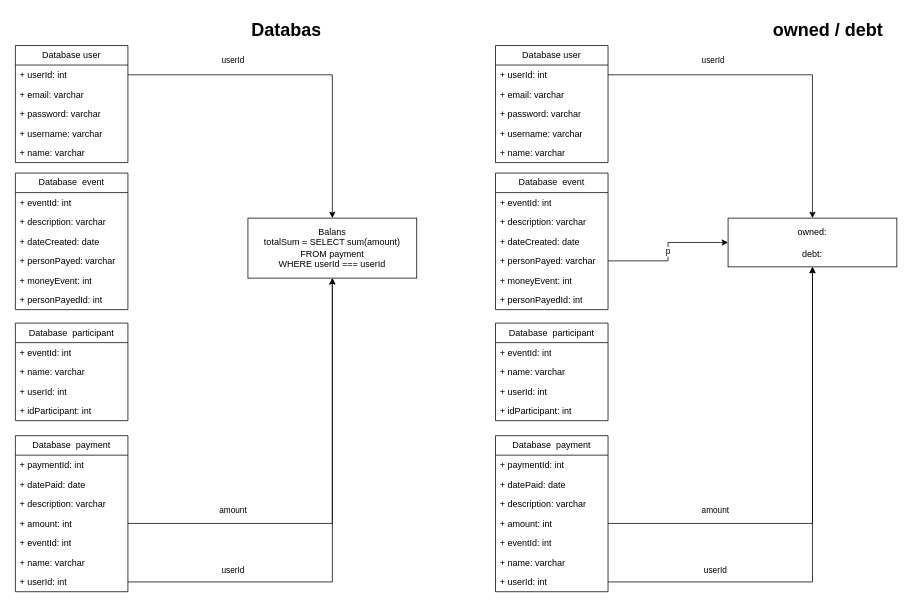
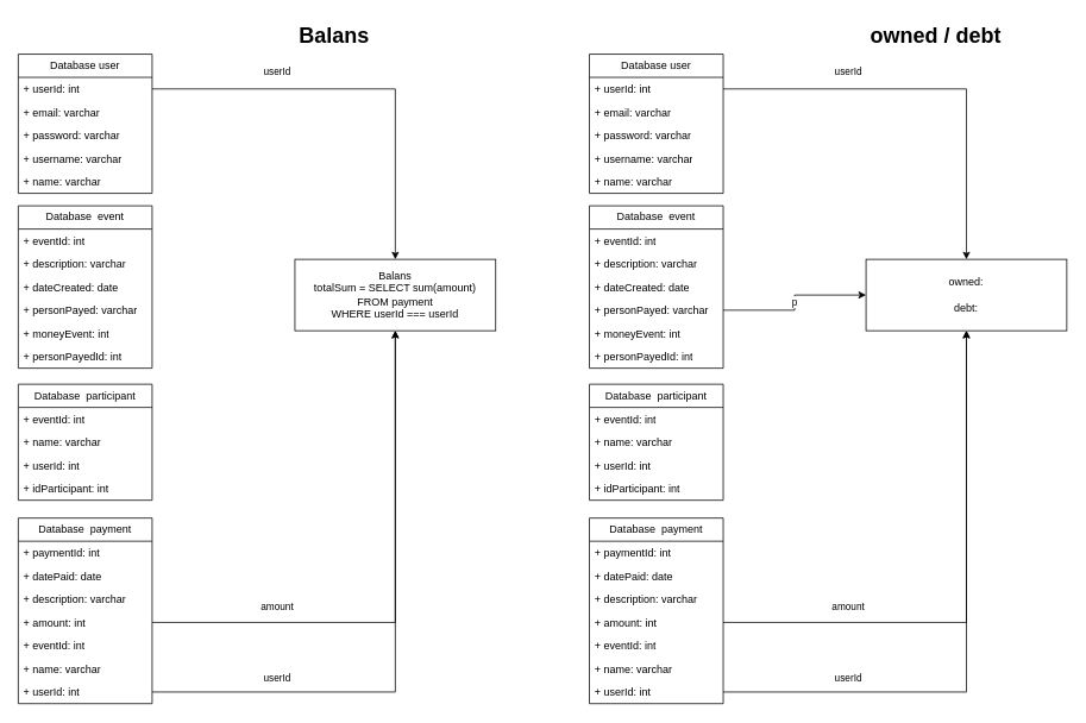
  <mxCell id="0" />
  <mxCell id="1" parent="0" />
- <mxCell id="2" value="&lt;h1&gt;Database&lt;/h1&gt;" style="text;html=1;strokeColor=none;fillColor=none;spacing=5;spacingTop=-20;whiteSpace=wrap;overflow=hidden;rounded=0;" vertex="1" parent="1"><mxGeometry x="330" y="20" width="100" height="40" as="geometry" /></mxCell>
+ <mxCell id="2" value="&lt;h1&gt;Balans&lt;/h1&gt;" style="text;html=1;strokeColor=none;fillColor=none;spacing=5;spacingTop=-20;whiteSpace=wrap;overflow=hidden;rounded=0;" vertex="1" parent="1"><mxGeometry x="330" y="20" width="100" height="40" as="geometry" /></mxCell>
  <mxCell id="3" value="Database user" style="swimlane;fontStyle=0;childLayout=stackLayout;horizontal=1;startSize=26;fillColor=none;horizontalStack=0;resizeParent=1;resizeParentMax=0;resizeLast=0;collapsible=1;marginBottom=0;whiteSpace=wrap;html=1;" vertex="1" parent="1"><mxGeometry x="20" y="60" width="150" height="156" as="geometry" /></mxCell>
  <mxCell id="4" value="+ userId: int&lt;br&gt;" style="text;strokeColor=none;fillColor=none;align=left;verticalAlign=top;spacingLeft=4;spacingRight=4;overflow=hidden;rotatable=0;points=[[0,0.5],[1,0.5]];portConstraint=eastwest;whiteSpace=wrap;html=1;" vertex="1" parent="3"><mxGeometry y="26" width="150" height="26" as="geometry" /></mxCell>
  <mxCell id="5" value="+ email: varchar" style="text;strokeColor=none;fillColor=none;align=left;verticalAlign=top;spacingLeft=4;spacingRight=4;overflow=hidden;rotatable=0;points=[[0,0.5],[1,0.5]];portConstraint=eastwest;whiteSpace=wrap;html=1;" vertex="1" parent="3"><mxGeometry y="52" width="150" height="26" as="geometry" /></mxCell>
  <mxCell id="6" value="+ password: varchar" style="text;strokeColor=none;fillColor=none;align=left;verticalAlign=top;spacingLeft=4;spacingRight=4;overflow=hidden;rotatable=0;points=[[0,0.5],[1,0.5]];portConstraint=eastwest;whiteSpace=wrap;html=1;" vertex="1" parent="3"><mxGeometry y="78" width="150" height="26" as="geometry" /></mxCell>
  <mxCell id="7" value="+ username: varchar" style="text;strokeColor=none;fillColor=none;align=left;verticalAlign=top;spacingLeft=4;spacingRight=4;overflow=hidden;rotatable=0;points=[[0,0.5],[1,0.5]];portConstraint=eastwest;whiteSpace=wrap;html=1;" vertex="1" parent="3"><mxGeometry y="104" width="150" height="26" as="geometry" /></mxCell>
  <mxCell id="8" value="+ name: varchar" style="text;strokeColor=none;fillColor=none;align=left;verticalAlign=top;spacingLeft=4;spacingRight=4;overflow=hidden;rotatable=0;points=[[0,0.5],[1,0.5]];portConstraint=eastwest;whiteSpace=wrap;html=1;" vertex="1" parent="3"><mxGeometry y="130" width="150" height="26" as="geometry" /></mxCell>
  <mxCell id="9" value="Database&amp;nbsp; event" style="swimlane;fontStyle=0;childLayout=stackLayout;horizontal=1;startSize=26;fillColor=none;horizontalStack=0;resizeParent=1;resizeParentMax=0;resizeLast=0;collapsible=1;marginBottom=0;whiteSpace=wrap;html=1;" vertex="1" parent="1"><mxGeometry x="20" y="230" width="150" height="182" as="geometry" /></mxCell>
  <mxCell id="10" value="+ eventId: int" style="text;strokeColor=none;fillColor=none;align=left;verticalAlign=top;spacingLeft=4;spacingRight=4;overflow=hidden;rotatable=0;points=[[0,0.5],[1,0.5]];portConstraint=eastwest;whiteSpace=wrap;html=1;" vertex="1" parent="9"><mxGeometry y="26" width="150" height="26" as="geometry" /></mxCell>
  <mxCell id="11" value="+ description: varchar" style="text;strokeColor=none;fillColor=none;align=left;verticalAlign=top;spacingLeft=4;spacingRight=4;overflow=hidden;rotatable=0;points=[[0,0.5],[1,0.5]];portConstraint=eastwest;whiteSpace=wrap;html=1;" vertex="1" parent="9"><mxGeometry y="52" width="150" height="26" as="geometry" /></mxCell>
  <mxCell id="12" value="+ dateCreated: date" style="text;strokeColor=none;fillColor=none;align=left;verticalAlign=top;spacingLeft=4;spacingRight=4;overflow=hidden;rotatable=0;points=[[0,0.5],[1,0.5]];portConstraint=eastwest;whiteSpace=wrap;html=1;" vertex="1" parent="9"><mxGeometry y="78" width="150" height="26" as="geometry" /></mxCell>
  <mxCell id="13" value="+ personPayed: varchar" style="text;strokeColor=none;fillColor=none;align=left;verticalAlign=top;spacingLeft=4;spacingRight=4;overflow=hidden;rotatable=0;points=[[0,0.5],[1,0.5]];portConstraint=eastwest;whiteSpace=wrap;html=1;" vertex="1" parent="9"><mxGeometry y="104" width="150" height="26" as="geometry" /></mxCell>
  <mxCell id="14" value="+ moneyEvent: int" style="text;strokeColor=none;fillColor=none;align=left;verticalAlign=top;spacingLeft=4;spacingRight=4;overflow=hidden;rotatable=0;points=[[0,0.5],[1,0.5]];portConstraint=eastwest;whiteSpace=wrap;html=1;" vertex="1" parent="9"><mxGeometry y="130" width="150" height="26" as="geometry" /></mxCell>
  <mxCell id="15" value="+ personPayedId: int" style="text;strokeColor=none;fillColor=none;align=left;verticalAlign=top;spacingLeft=4;spacingRight=4;overflow=hidden;rotatable=0;points=[[0,0.5],[1,0.5]];portConstraint=eastwest;whiteSpace=wrap;html=1;" vertex="1" parent="9"><mxGeometry y="156" width="150" height="26" as="geometry" /></mxCell>
  <mxCell id="16" value="Database&amp;nbsp; participant" style="swimlane;fontStyle=0;childLayout=stackLayout;horizontal=1;startSize=26;fillColor=none;horizontalStack=0;resizeParent=1;resizeParentMax=0;resizeLast=0;collapsible=1;marginBottom=0;whiteSpace=wrap;html=1;" vertex="1" parent="1"><mxGeometry x="20" y="430" width="150" height="130" as="geometry" /></mxCell>
  <mxCell id="17" value="+ eventId: int" style="text;strokeColor=none;fillColor=none;align=left;verticalAlign=top;spacingLeft=4;spacingRight=4;overflow=hidden;rotatable=0;points=[[0,0.5],[1,0.5]];portConstraint=eastwest;whiteSpace=wrap;html=1;" vertex="1" parent="16"><mxGeometry y="26" width="150" height="26" as="geometry" /></mxCell>
  <mxCell id="18" value="+ name: varchar" style="text;strokeColor=none;fillColor=none;align=left;verticalAlign=top;spacingLeft=4;spacingRight=4;overflow=hidden;rotatable=0;points=[[0,0.5],[1,0.5]];portConstraint=eastwest;whiteSpace=wrap;html=1;" vertex="1" parent="16"><mxGeometry y="52" width="150" height="26" as="geometry" /></mxCell>
  <mxCell id="19" value="+ userId: int" style="text;strokeColor=none;fillColor=none;align=left;verticalAlign=top;spacingLeft=4;spacingRight=4;overflow=hidden;rotatable=0;points=[[0,0.5],[1,0.5]];portConstraint=eastwest;whiteSpace=wrap;html=1;" vertex="1" parent="16"><mxGeometry y="78" width="150" height="26" as="geometry" /></mxCell>
  <mxCell id="20" value="+ idParticipant: int" style="text;strokeColor=none;fillColor=none;align=left;verticalAlign=top;spacingLeft=4;spacingRight=4;overflow=hidden;rotatable=0;points=[[0,0.5],[1,0.5]];portConstraint=eastwest;whiteSpace=wrap;html=1;" vertex="1" parent="16"><mxGeometry y="104" width="150" height="26" as="geometry" /></mxCell>
  <mxCell id="21" value="Database&amp;nbsp; payment" style="swimlane;fontStyle=0;childLayout=stackLayout;horizontal=1;startSize=26;fillColor=none;horizontalStack=0;resizeParent=1;resizeParentMax=0;resizeLast=0;collapsible=1;marginBottom=0;whiteSpace=wrap;html=1;" vertex="1" parent="1"><mxGeometry x="20" y="580" width="150" height="208" as="geometry" /></mxCell>
  <mxCell id="22" value="+ paymentId: int" style="text;strokeColor=none;fillColor=none;align=left;verticalAlign=top;spacingLeft=4;spacingRight=4;overflow=hidden;rotatable=0;points=[[0,0.5],[1,0.5]];portConstraint=eastwest;whiteSpace=wrap;html=1;" vertex="1" parent="21"><mxGeometry y="26" width="150" height="26" as="geometry" /></mxCell>
  <mxCell id="23" value="+ datePaid: date" style="text;strokeColor=none;fillColor=none;align=left;verticalAlign=top;spacingLeft=4;spacingRight=4;overflow=hidden;rotatable=0;points=[[0,0.5],[1,0.5]];portConstraint=eastwest;whiteSpace=wrap;html=1;" vertex="1" parent="21"><mxGeometry y="52" width="150" height="26" as="geometry" /></mxCell>
  <mxCell id="24" value="+ description: varchar" style="text;strokeColor=none;fillColor=none;align=left;verticalAlign=top;spacingLeft=4;spacingRight=4;overflow=hidden;rotatable=0;points=[[0,0.5],[1,0.5]];portConstraint=eastwest;whiteSpace=wrap;html=1;" vertex="1" parent="21"><mxGeometry y="78" width="150" height="26" as="geometry" /></mxCell>
  <mxCell id="25" value="+ amount: int" style="text;strokeColor=none;fillColor=none;align=left;verticalAlign=top;spacingLeft=4;spacingRight=4;overflow=hidden;rotatable=0;points=[[0,0.5],[1,0.5]];portConstraint=eastwest;whiteSpace=wrap;html=1;" vertex="1" parent="21"><mxGeometry y="104" width="150" height="26" as="geometry" /></mxCell>
  <mxCell id="26" value="+ eventId: int" style="text;strokeColor=none;fillColor=none;align=left;verticalAlign=top;spacingLeft=4;spacingRight=4;overflow=hidden;rotatable=0;points=[[0,0.5],[1,0.5]];portConstraint=eastwest;whiteSpace=wrap;html=1;" vertex="1" parent="21"><mxGeometry y="130" width="150" height="26" as="geometry" /></mxCell>
  <mxCell id="27" value="+ name: varchar" style="text;strokeColor=none;fillColor=none;align=left;verticalAlign=top;spacingLeft=4;spacingRight=4;overflow=hidden;rotatable=0;points=[[0,0.5],[1,0.5]];portConstraint=eastwest;whiteSpace=wrap;html=1;" vertex="1" parent="21"><mxGeometry y="156" width="150" height="26" as="geometry" /></mxCell>
  <mxCell id="28" value="+ userId: int" style="text;strokeColor=none;fillColor=none;align=left;verticalAlign=top;spacingLeft=4;spacingRight=4;overflow=hidden;rotatable=0;points=[[0,0.5],[1,0.5]];portConstraint=eastwest;whiteSpace=wrap;html=1;" vertex="1" parent="21"><mxGeometry y="182" width="150" height="26" as="geometry" /></mxCell>
  <mxCell id="29" value="Balans&lt;br&gt;totalSum = SELECT sum(amount)&lt;br&gt;FROM payment&lt;br&gt;WHERE userId === userId" style="rounded=0;whiteSpace=wrap;html=1;" vertex="1" parent="1"><mxGeometry x="330" y="290" width="225" height="80" as="geometry" /></mxCell>
  <mxCell id="30" value="userId" style="edgeStyle=orthogonalEdgeStyle;rounded=0;orthogonalLoop=1;jettySize=auto;html=1;" edge="1" parent="1" source="4" target="29"><mxGeometry x="-0.396" y="19" relative="1" as="geometry"><mxPoint as="offset" /></mxGeometry></mxCell>
  <mxCell id="31" value="amount" style="edgeStyle=orthogonalEdgeStyle;rounded=0;orthogonalLoop=1;jettySize=auto;html=1;" edge="1" parent="1" source="25" target="29"><mxGeometry x="-0.533" y="17" relative="1" as="geometry"><mxPoint as="offset" /></mxGeometry></mxCell>
  <mxCell id="32" value="userId" style="edgeStyle=orthogonalEdgeStyle;rounded=0;orthogonalLoop=1;jettySize=auto;html=1;entryX=0.5;entryY=1;entryDx=0;entryDy=0;" edge="1" parent="1" source="28" target="29"><mxGeometry x="-0.587" y="15" relative="1" as="geometry"><mxPoint as="offset" /></mxGeometry></mxCell>
- <mxCell id="33" value="&lt;h1&gt;owned / debt&lt;/h1&gt;" style="text;html=1;strokeColor=none;fillColor=none;spacing=5;spacingTop=-20;whiteSpace=wrap;overflow=hidden;rounded=0;" vertex="1" parent="1"><mxGeometry x="1025" y="20" width="160" height="40" as="geometry" /></mxCell>
+ <mxCell id="33" value="&lt;h1&gt;owned / debt&lt;/h1&gt;" style="text;html=1;strokeColor=none;fillColor=none;spacing=5;spacingTop=-20;whiteSpace=wrap;overflow=hidden;rounded=0;" vertex="1" parent="1"><mxGeometry x="970" y="20" width="160" height="40" as="geometry" /></mxCell>
  <mxCell id="34" value="Database user" style="swimlane;fontStyle=0;childLayout=stackLayout;horizontal=1;startSize=26;fillColor=none;horizontalStack=0;resizeParent=1;resizeParentMax=0;resizeLast=0;collapsible=1;marginBottom=0;whiteSpace=wrap;html=1;" vertex="1" parent="1"><mxGeometry x="660" y="60" width="150" height="156" as="geometry" /></mxCell>
  <mxCell id="35" value="+ userId: int&lt;br&gt;" style="text;strokeColor=none;fillColor=none;align=left;verticalAlign=top;spacingLeft=4;spacingRight=4;overflow=hidden;rotatable=0;points=[[0,0.5],[1,0.5]];portConstraint=eastwest;whiteSpace=wrap;html=1;" vertex="1" parent="34"><mxGeometry y="26" width="150" height="26" as="geometry" /></mxCell>
  <mxCell id="36" value="+ email: varchar" style="text;strokeColor=none;fillColor=none;align=left;verticalAlign=top;spacingLeft=4;spacingRight=4;overflow=hidden;rotatable=0;points=[[0,0.5],[1,0.5]];portConstraint=eastwest;whiteSpace=wrap;html=1;" vertex="1" parent="34"><mxGeometry y="52" width="150" height="26" as="geometry" /></mxCell>
  <mxCell id="37" value="+ password: varchar" style="text;strokeColor=none;fillColor=none;align=left;verticalAlign=top;spacingLeft=4;spacingRight=4;overflow=hidden;rotatable=0;points=[[0,0.5],[1,0.5]];portConstraint=eastwest;whiteSpace=wrap;html=1;" vertex="1" parent="34"><mxGeometry y="78" width="150" height="26" as="geometry" /></mxCell>
  <mxCell id="38" value="+ username: varchar" style="text;strokeColor=none;fillColor=none;align=left;verticalAlign=top;spacingLeft=4;spacingRight=4;overflow=hidden;rotatable=0;points=[[0,0.5],[1,0.5]];portConstraint=eastwest;whiteSpace=wrap;html=1;" vertex="1" parent="34"><mxGeometry y="104" width="150" height="26" as="geometry" /></mxCell>
  <mxCell id="39" value="+ name: varchar" style="text;strokeColor=none;fillColor=none;align=left;verticalAlign=top;spacingLeft=4;spacingRight=4;overflow=hidden;rotatable=0;points=[[0,0.5],[1,0.5]];portConstraint=eastwest;whiteSpace=wrap;html=1;" vertex="1" parent="34"><mxGeometry y="130" width="150" height="26" as="geometry" /></mxCell>
  <mxCell id="40" value="Database&amp;nbsp; event" style="swimlane;fontStyle=0;childLayout=stackLayout;horizontal=1;startSize=26;fillColor=none;horizontalStack=0;resizeParent=1;resizeParentMax=0;resizeLast=0;collapsible=1;marginBottom=0;whiteSpace=wrap;html=1;" vertex="1" parent="1"><mxGeometry x="660" y="230" width="150" height="182" as="geometry" /></mxCell>
  <mxCell id="41" value="+ eventId: int" style="text;strokeColor=none;fillColor=none;align=left;verticalAlign=top;spacingLeft=4;spacingRight=4;overflow=hidden;rotatable=0;points=[[0,0.5],[1,0.5]];portConstraint=eastwest;whiteSpace=wrap;html=1;" vertex="1" parent="40"><mxGeometry y="26" width="150" height="26" as="geometry" /></mxCell>
  <mxCell id="42" value="+ description: varchar" style="text;strokeColor=none;fillColor=none;align=left;verticalAlign=top;spacingLeft=4;spacingRight=4;overflow=hidden;rotatable=0;points=[[0,0.5],[1,0.5]];portConstraint=eastwest;whiteSpace=wrap;html=1;" vertex="1" parent="40"><mxGeometry y="52" width="150" height="26" as="geometry" /></mxCell>
  <mxCell id="43" value="+ dateCreated: date" style="text;strokeColor=none;fillColor=none;align=left;verticalAlign=top;spacingLeft=4;spacingRight=4;overflow=hidden;rotatable=0;points=[[0,0.5],[1,0.5]];portConstraint=eastwest;whiteSpace=wrap;html=1;" vertex="1" parent="40"><mxGeometry y="78" width="150" height="26" as="geometry" /></mxCell>
  <mxCell id="44" value="+ personPayed: varchar" style="text;strokeColor=none;fillColor=none;align=left;verticalAlign=top;spacingLeft=4;spacingRight=4;overflow=hidden;rotatable=0;points=[[0,0.5],[1,0.5]];portConstraint=eastwest;whiteSpace=wrap;html=1;" vertex="1" parent="40"><mxGeometry y="104" width="150" height="26" as="geometry" /></mxCell>
  <mxCell id="45" value="+ moneyEvent: int" style="text;strokeColor=none;fillColor=none;align=left;verticalAlign=top;spacingLeft=4;spacingRight=4;overflow=hidden;rotatable=0;points=[[0,0.5],[1,0.5]];portConstraint=eastwest;whiteSpace=wrap;html=1;" vertex="1" parent="40"><mxGeometry y="130" width="150" height="26" as="geometry" /></mxCell>
  <mxCell id="46" value="+ personPayedId: int" style="text;strokeColor=none;fillColor=none;align=left;verticalAlign=top;spacingLeft=4;spacingRight=4;overflow=hidden;rotatable=0;points=[[0,0.5],[1,0.5]];portConstraint=eastwest;whiteSpace=wrap;html=1;" vertex="1" parent="40"><mxGeometry y="156" width="150" height="26" as="geometry" /></mxCell>
  <mxCell id="47" value="Database&amp;nbsp; participant" style="swimlane;fontStyle=0;childLayout=stackLayout;horizontal=1;startSize=26;fillColor=none;horizontalStack=0;resizeParent=1;resizeParentMax=0;resizeLast=0;collapsible=1;marginBottom=0;whiteSpace=wrap;html=1;" vertex="1" parent="1"><mxGeometry x="660" y="430" width="150" height="130" as="geometry" /></mxCell>
  <mxCell id="48" value="+ eventId: int" style="text;strokeColor=none;fillColor=none;align=left;verticalAlign=top;spacingLeft=4;spacingRight=4;overflow=hidden;rotatable=0;points=[[0,0.5],[1,0.5]];portConstraint=eastwest;whiteSpace=wrap;html=1;" vertex="1" parent="47"><mxGeometry y="26" width="150" height="26" as="geometry" /></mxCell>
  <mxCell id="49" value="+ name: varchar" style="text;strokeColor=none;fillColor=none;align=left;verticalAlign=top;spacingLeft=4;spacingRight=4;overflow=hidden;rotatable=0;points=[[0,0.5],[1,0.5]];portConstraint=eastwest;whiteSpace=wrap;html=1;" vertex="1" parent="47"><mxGeometry y="52" width="150" height="26" as="geometry" /></mxCell>
  <mxCell id="50" value="+ userId: int" style="text;strokeColor=none;fillColor=none;align=left;verticalAlign=top;spacingLeft=4;spacingRight=4;overflow=hidden;rotatable=0;points=[[0,0.5],[1,0.5]];portConstraint=eastwest;whiteSpace=wrap;html=1;" vertex="1" parent="47"><mxGeometry y="78" width="150" height="26" as="geometry" /></mxCell>
  <mxCell id="51" value="+ idParticipant: int" style="text;strokeColor=none;fillColor=none;align=left;verticalAlign=top;spacingLeft=4;spacingRight=4;overflow=hidden;rotatable=0;points=[[0,0.5],[1,0.5]];portConstraint=eastwest;whiteSpace=wrap;html=1;" vertex="1" parent="47"><mxGeometry y="104" width="150" height="26" as="geometry" /></mxCell>
  <mxCell id="52" value="Database&amp;nbsp; payment" style="swimlane;fontStyle=0;childLayout=stackLayout;horizontal=1;startSize=26;fillColor=none;horizontalStack=0;resizeParent=1;resizeParentMax=0;resizeLast=0;collapsible=1;marginBottom=0;whiteSpace=wrap;html=1;" vertex="1" parent="1"><mxGeometry x="660" y="580" width="150" height="208" as="geometry" /></mxCell>
  <mxCell id="53" value="+ paymentId: int" style="text;strokeColor=none;fillColor=none;align=left;verticalAlign=top;spacingLeft=4;spacingRight=4;overflow=hidden;rotatable=0;points=[[0,0.5],[1,0.5]];portConstraint=eastwest;whiteSpace=wrap;html=1;" vertex="1" parent="52"><mxGeometry y="26" width="150" height="26" as="geometry" /></mxCell>
  <mxCell id="54" value="+ datePaid: date" style="text;strokeColor=none;fillColor=none;align=left;verticalAlign=top;spacingLeft=4;spacingRight=4;overflow=hidden;rotatable=0;points=[[0,0.5],[1,0.5]];portConstraint=eastwest;whiteSpace=wrap;html=1;" vertex="1" parent="52"><mxGeometry y="52" width="150" height="26" as="geometry" /></mxCell>
  <mxCell id="55" value="+ description: varchar" style="text;strokeColor=none;fillColor=none;align=left;verticalAlign=top;spacingLeft=4;spacingRight=4;overflow=hidden;rotatable=0;points=[[0,0.5],[1,0.5]];portConstraint=eastwest;whiteSpace=wrap;html=1;" vertex="1" parent="52"><mxGeometry y="78" width="150" height="26" as="geometry" /></mxCell>
  <mxCell id="56" value="+ amount: int" style="text;strokeColor=none;fillColor=none;align=left;verticalAlign=top;spacingLeft=4;spacingRight=4;overflow=hidden;rotatable=0;points=[[0,0.5],[1,0.5]];portConstraint=eastwest;whiteSpace=wrap;html=1;" vertex="1" parent="52"><mxGeometry y="104" width="150" height="26" as="geometry" /></mxCell>
  <mxCell id="57" value="+ eventId: int" style="text;strokeColor=none;fillColor=none;align=left;verticalAlign=top;spacingLeft=4;spacingRight=4;overflow=hidden;rotatable=0;points=[[0,0.5],[1,0.5]];portConstraint=eastwest;whiteSpace=wrap;html=1;" vertex="1" parent="52"><mxGeometry y="130" width="150" height="26" as="geometry" /></mxCell>
  <mxCell id="58" value="+ name: varchar" style="text;strokeColor=none;fillColor=none;align=left;verticalAlign=top;spacingLeft=4;spacingRight=4;overflow=hidden;rotatable=0;points=[[0,0.5],[1,0.5]];portConstraint=eastwest;whiteSpace=wrap;html=1;" vertex="1" parent="52"><mxGeometry y="156" width="150" height="26" as="geometry" /></mxCell>
  <mxCell id="59" value="+ userId: int" style="text;strokeColor=none;fillColor=none;align=left;verticalAlign=top;spacingLeft=4;spacingRight=4;overflow=hidden;rotatable=0;points=[[0,0.5],[1,0.5]];portConstraint=eastwest;whiteSpace=wrap;html=1;" vertex="1" parent="52"><mxGeometry y="182" width="150" height="26" as="geometry" /></mxCell>
- <mxCell id="60" value="owned:&lt;br&gt;&lt;br&gt;debt:" style="rounded=0;whiteSpace=wrap;html=1;" vertex="1" parent="1"><mxGeometry x="970" y="290" width="225" height="65" as="geometry" /></mxCell>
+ <mxCell id="60" value="owned:&lt;br&gt;&lt;br&gt;debt:" style="rounded=0;whiteSpace=wrap;html=1;" vertex="1" parent="1"><mxGeometry x="970" y="290" width="225" height="80" as="geometry" /></mxCell>
  <mxCell id="61" value="userId" style="edgeStyle=orthogonalEdgeStyle;rounded=0;orthogonalLoop=1;jettySize=auto;html=1;" edge="1" parent="1" source="35" target="60"><mxGeometry x="-0.396" y="19" relative="1" as="geometry"><mxPoint as="offset" /></mxGeometry></mxCell>
  <mxCell id="62" value="amount" style="edgeStyle=orthogonalEdgeStyle;rounded=0;orthogonalLoop=1;jettySize=auto;html=1;" edge="1" parent="1" source="56" target="60"><mxGeometry x="-0.533" y="17" relative="1" as="geometry"><mxPoint as="offset" /></mxGeometry></mxCell>
  <mxCell id="63" value="userId" style="edgeStyle=orthogonalEdgeStyle;rounded=0;orthogonalLoop=1;jettySize=auto;html=1;entryX=0.5;entryY=1;entryDx=0;entryDy=0;" edge="1" parent="1" source="59" target="60"><mxGeometry x="-0.587" y="15" relative="1" as="geometry"><mxPoint as="offset" /></mxGeometry></mxCell>
  <mxCell id="64" value="p" style="edgeStyle=orthogonalEdgeStyle;rounded=0;orthogonalLoop=1;jettySize=auto;html=1;" edge="1" parent="1" source="44" target="60"><mxGeometry relative="1" as="geometry" /></mxCell>
